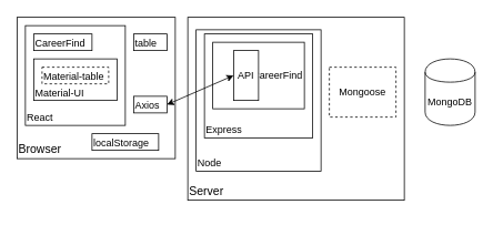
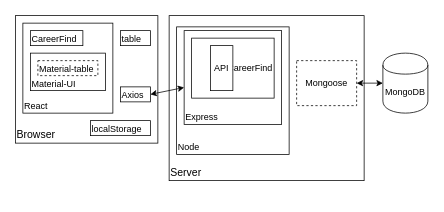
  <mxCell id="0" />
  <mxCell id="1" parent="0" />
  <mxCell id="2" value="MongoDB" style="shape=cylinder;whiteSpace=wrap;html=1;boundedLbl=1;backgroundOutline=1;" vertex="1" parent="1"><mxGeometry x="510" y="70" width="60" height="80" as="geometry" /></mxCell>
  <mxCell id="3" value="" style="group" vertex="1" connectable="0" parent="1"><mxGeometry x="20" y="20" width="190" height="170" as="geometry" /></mxCell>
  <mxCell id="4" value="&lt;font style=&quot;font-size: 14px&quot;&gt;Browser&lt;/font&gt;" style="rounded=0;whiteSpace=wrap;html=1;align=left;verticalAlign=bottom;" vertex="1" parent="3"><mxGeometry width="190" height="170" as="geometry" /></mxCell>
  <mxCell id="5" value="" style="group" vertex="1" connectable="0" parent="3"><mxGeometry x="10" y="10" width="120" height="120" as="geometry" /></mxCell>
  <mxCell id="6" value="React" style="rounded=0;whiteSpace=wrap;html=1;verticalAlign=bottom;align=left;" vertex="1" parent="5"><mxGeometry width="120" height="120" as="geometry" /></mxCell>
  <mxCell id="7" value="CareerFind" style="rounded=0;whiteSpace=wrap;html=1;verticalAlign=bottom;align=left;" vertex="1" parent="5"><mxGeometry x="10" y="10" width="70" height="20" as="geometry" /></mxCell>
  <mxCell id="8" value="" style="group" vertex="1" connectable="0" parent="5"><mxGeometry x="10" y="40" width="100" height="50" as="geometry" /></mxCell>
  <mxCell id="9" value="Material-UI" style="rounded=0;whiteSpace=wrap;html=1;verticalAlign=bottom;align=left;" vertex="1" parent="8"><mxGeometry width="100" height="50" as="geometry" /></mxCell>
  <mxCell id="10" value="Material-table" style="rounded=0;whiteSpace=wrap;html=1;verticalAlign=bottom;align=left;dashed=1;" vertex="1" parent="8"><mxGeometry x="10" y="10" width="80" height="20" as="geometry" /></mxCell>
  <mxCell id="11" value="Axios" style="rounded=0;whiteSpace=wrap;html=1;align=left;verticalAlign=bottom;" vertex="1" parent="3"><mxGeometry x="140" y="95" width="40" height="20" as="geometry" /></mxCell>
- <mxCell id="12" value="localStorage" style="rounded=0;whiteSpace=wrap;html=1;align=left;verticalAlign=bottom;" vertex="1" parent="3"><mxGeometry x="90" y="140" width="80" height="20" as="geometry" /></mxCell>
+ <mxCell id="12" value="localStorage" style="rounded=0;whiteSpace=wrap;html=1;align=left;verticalAlign=bottom;" vertex="1" parent="3"><mxGeometry x="100" y="140" width="80" height="20" as="geometry" /></mxCell>
  <mxCell id="13" value="table" style="rounded=0;whiteSpace=wrap;html=1;align=left;verticalAlign=bottom;" vertex="1" parent="3"><mxGeometry x="140" y="20" width="40" height="20" as="geometry" /></mxCell>
  <mxCell id="14" value="" style="group" vertex="1" connectable="0" parent="1"><mxGeometry x="225" y="20" width="260" height="240" as="geometry" /></mxCell>
  <mxCell id="15" value="&lt;font style=&quot;font-size: 14px&quot;&gt;Server&lt;/font&gt;" style="rounded=0;whiteSpace=wrap;html=1;align=left;verticalAlign=bottom;" vertex="1" parent="14"><mxGeometry width="260" height="220" as="geometry" /></mxCell>
  <mxCell id="16" value="Node" style="rounded=0;whiteSpace=wrap;html=1;verticalAlign=bottom;align=left;" vertex="1" parent="14"><mxGeometry x="10" y="15" width="150" height="170" as="geometry" /></mxCell>
  <mxCell id="17" value="Express" style="rounded=0;whiteSpace=wrap;html=1;verticalAlign=bottom;align=left;" vertex="1" parent="14"><mxGeometry x="20" y="20" width="130" height="125" as="geometry" /></mxCell>
  <mxCell id="18" value="Mongoose" style="rounded=0;whiteSpace=wrap;html=1;dashed=1;" vertex="1" parent="14"><mxGeometry x="170" y="60" width="80" height="60" as="geometry" /></mxCell>
  <mxCell id="19" value="" style="group" vertex="1" connectable="0" parent="14"><mxGeometry x="30" y="30" width="110" height="80" as="geometry" /></mxCell>
  <mxCell id="20" value="CareerFind" style="rounded=0;whiteSpace=wrap;html=1;verticalAlign=middle;align=right;" vertex="1" parent="19"><mxGeometry width="110" height="80" as="geometry" /></mxCell>
  <mxCell id="21" value="API" style="rounded=0;whiteSpace=wrap;html=1;horizontal=1;verticalAlign=middle;align=center;" vertex="1" parent="19"><mxGeometry x="25" y="10" width="30" height="60" as="geometry" /></mxCell>
- <mxCell id="22" style="rounded=0;orthogonalLoop=1;jettySize=auto;html=1;exitX=1;exitY=0.5;exitDx=0;exitDy=0;entryX=0;entryY=0.5;entryDx=0;entryDy=0;startArrow=classic;startFill=1;" edge="1" parent="1" source="11" target="21"><mxGeometry relative="1" as="geometry" /></mxCell>
+ <mxCell id="22" style="rounded=0;orthogonalLoop=1;jettySize=auto;html=1;exitX=1;exitY=0.5;exitDx=0;exitDy=0;startArrow=classic;startFill=1;" edge="1" parent="1" source="11" target="17"><mxGeometry relative="1" as="geometry" /></mxCell>
+ <mxCell id="23" style="edgeStyle=none;rounded=0;orthogonalLoop=1;jettySize=auto;html=1;exitX=1;exitY=0.5;exitDx=0;exitDy=0;startArrow=classic;startFill=1;" edge="1" parent="1" source="18" target="2"><mxGeometry relative="1" as="geometry" /></mxCell>
